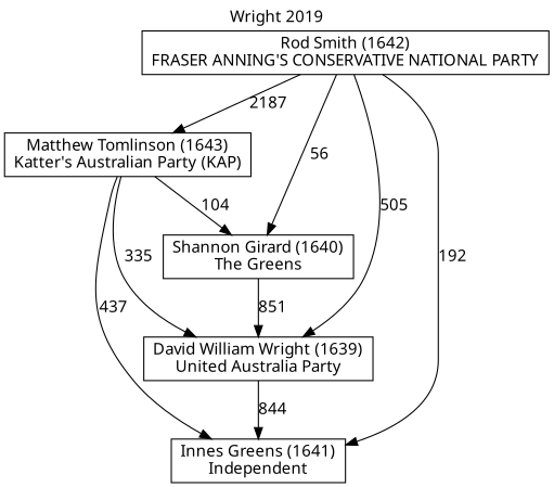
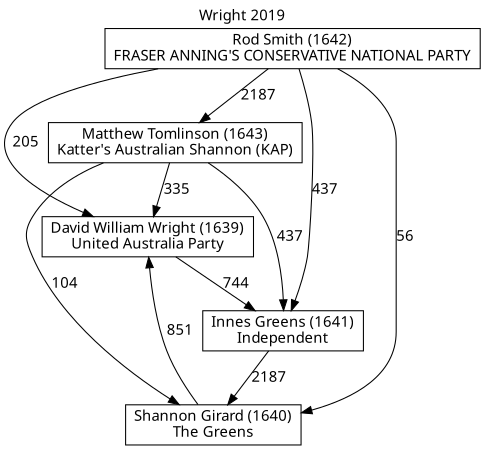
  digraph {
    fontname="Noto Sans"
    label="Wright 2019"
    labelloc=t
    mclimit=10
    node [fontname="Noto Sans" shape=box]
    edge [fontname="Noto Sans"]
    n1 [label="David William Wright (1639)\nUnited Australia Party"]
    n2 [label="Innes Greens (1641)\nIndependent"]
    n3 [label="Shannon Girard (1640)\nThe Greens"]
-   n4 [label="Matthew Tomlinson (1643)\nKatter's Australian Party (KAP)"]
+   n4 [label="Matthew Tomlinson (1643)\nKatter's Australian Shannon (KAP)"]
    n5 [label="Rod Smith (1642)\nFRASER ANNING'S CONSERVATIVE NATIONAL PARTY"]
-   n1 -> n2 [label=844]
+   n1 -> n2 [label=744]
+   n2 -> n3 [label=2187]
    n3 -> n1 [label=851]
    n4 -> n1 [label=335]
    n4 -> n2 [label=437]
    n4 -> n3 [label=104]
-   n5 -> n1 [label=505]
-   n5 -> n2 [label=192]
+   n5 -> n1 [label=205]
+   n5 -> n2 [label=437]
    n5 -> n3 [label=56]
    n5 -> n4 [label=2187]
  }
